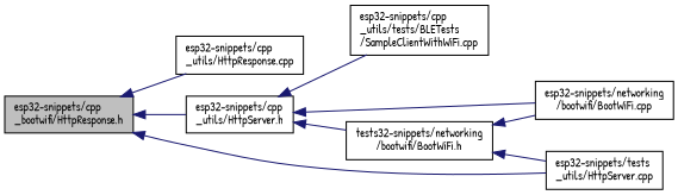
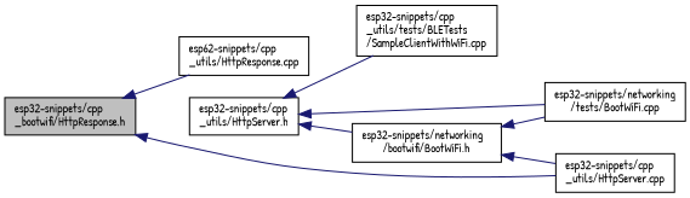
  digraph {
    fontname="Patrick Hand"
    rankdir=LR
    node [color=black fillcolor=white fontname="Patrick Hand" fontsize=10 shape=record style=filled]
    edge [color=midnightblue dir=back fontname="Patrick Hand" fontsize=10 labelfontname=Helvetica labelfontsize=10 style=solid]
    n1 [fillcolor=grey75 fontcolor=black height=0.2 label="esp32-snippets/cpp\l_bootwifi/HttpResponse.h" width=0.4]
-   n2 [height=0.2 label="esp32-snippets/cpp\l_utils/HttpResponse.cpp" width=0.4]
+   n2 [height=0.2 label="esp62-snippets/cpp\l_utils/HttpResponse.cpp" width=0.4]
    n3 [height=0.2 label="esp32-snippets/cpp\l_utils/HttpServer.h" width=0.4]
-   n4 [height=0.2 label="esp32-snippets/tests\l_utils/HttpServer.cpp" width=0.4]
+   n4 [height=0.2 label="esp32-snippets/cpp\l_utils/HttpServer.cpp" width=0.4]
    n5 [height=0.2 label="esp32-snippets/cpp\l_utils/tests/BLETests\l/SampleClientWithWiFi.cpp" width=0.4]
-   n6 [height=0.2 label="esp32-snippets/networking\l/bootwifi/BootWiFi.cpp" width=0.4]
-   n7 [height=0.2 label="tests32-snippets/networking\l/bootwifi/BootWiFi.h" width=0.4]
+   n6 [height=0.2 label="esp32-snippets/networking\l/tests/BootWiFi.cpp" width=0.4]
+   n7 [height=0.2 label="esp32-snippets/networking\l/bootwifi/BootWiFi.h" width=0.4]
    n1 -> n2
-   n1 -> n3
    n1 -> n4
    n3 -> n5
    n3 -> n6
    n3 -> n7
    n7 -> n4
    n7 -> n6
  }
